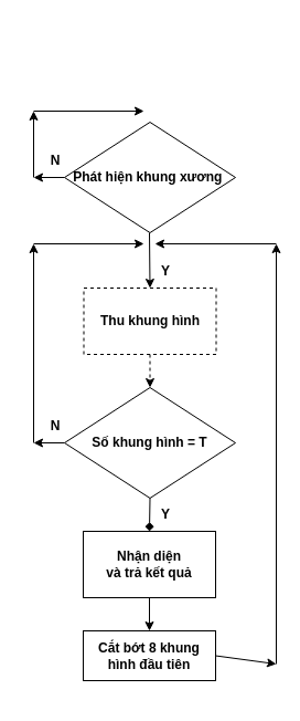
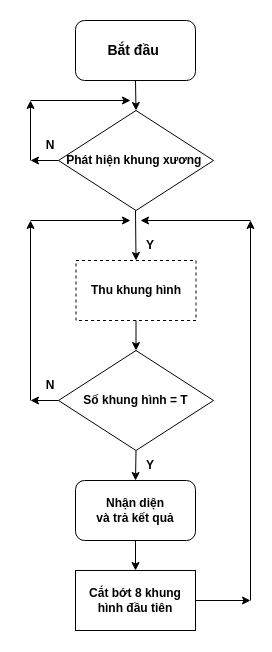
  <mxCell id="0" />
  <mxCell id="1" parent="0" />
+ <mxCell id="2" value="&lt;b&gt;&lt;font style=&quot;font-size: 14px;&quot;&gt;Bắt đầu&amp;nbsp;&lt;/font&gt;&lt;/b&gt;" style="rounded=1;whiteSpace=wrap;html=1;" parent="1" vertex="1"><mxGeometry x="75" y="20" width="120" height="60" as="geometry" /></mxCell>
  <mxCell id="3" value="&lt;b&gt;Thu khung hình&lt;/b&gt;" style="rounded=0;whiteSpace=wrap;html=1;dashed=1;" parent="1" vertex="1"><mxGeometry x="75.5" y="260" width="120" height="60" as="geometry" /></mxCell>
  <mxCell id="4" value="&lt;b&gt;Phát hiện khung xương&amp;nbsp;&lt;/b&gt;" style="rhombus;whiteSpace=wrap;html=1;" parent="1" vertex="1"><mxGeometry x="58" y="110" width="155" height="100" as="geometry" /></mxCell>
  <mxCell id="5" value="&lt;b&gt;Số khung hình = T&lt;/b&gt;" style="rhombus;whiteSpace=wrap;html=1;" parent="1" vertex="1"><mxGeometry x="58" y="350" width="155" height="100" as="geometry" /></mxCell>
+ <mxCell id="6" value="" style="endArrow=classic;html=1;rounded=0;exitX=0.5;exitY=1;exitDx=0;exitDy=0;entryX=0.5;entryY=0;entryDx=0;entryDy=0;" parent="1" source="2" target="4" edge="1"><mxGeometry width="50" height="50" relative="1" as="geometry"><mxPoint x="110" y="300" as="sourcePoint" /><mxPoint x="160" y="250" as="targetPoint" /></mxGeometry></mxCell>
  <mxCell id="7" value="" style="endArrow=classic;html=1;rounded=0;exitX=0.5;exitY=1;exitDx=0;exitDy=0;entryX=0.5;entryY=0;entryDx=0;entryDy=0;" parent="1" target="3" edge="1"><mxGeometry width="50" height="50" relative="1" as="geometry"><mxPoint x="135" y="210" as="sourcePoint" /><mxPoint x="210" y="240" as="targetPoint" /></mxGeometry></mxCell>
- <mxCell id="8" value="" style="endArrow=classic;html=1;rounded=0;exitX=0.5;exitY=1;exitDx=0;exitDy=0;entryX=0.5;entryY=0;entryDx=0;entryDy=0;dashed=1;" parent="1" source="3" target="5" edge="1"><mxGeometry width="50" height="50" relative="1" as="geometry"><mxPoint x="230" y="350" as="sourcePoint" /><mxPoint x="280" y="300" as="targetPoint" /></mxGeometry></mxCell>
+ <mxCell id="8" value="" style="endArrow=classic;html=1;rounded=0;exitX=0.5;exitY=1;exitDx=0;exitDy=0;entryX=0.5;entryY=0;entryDx=0;entryDy=0;" parent="1" source="3" target="5" edge="1"><mxGeometry width="50" height="50" relative="1" as="geometry"><mxPoint x="230" y="350" as="sourcePoint" /><mxPoint x="280" y="300" as="targetPoint" /></mxGeometry></mxCell>
  <mxCell id="9" value="&lt;b&gt;Y&lt;/b&gt;" style="text;html=1;strokeColor=none;fillColor=none;align=center;verticalAlign=middle;whiteSpace=wrap;rounded=0;" parent="1" vertex="1"><mxGeometry x="120" y="230" width="60" height="30" as="geometry" /></mxCell>
  <mxCell id="10" value="" style="endArrow=classic;html=1;rounded=0;exitX=0;exitY=0.5;exitDx=0;exitDy=0;" parent="1" source="4" edge="1"><mxGeometry width="50" height="50" relative="1" as="geometry"><mxPoint x="110" y="300" as="sourcePoint" /><mxPoint x="30" y="160" as="targetPoint" /></mxGeometry></mxCell>
  <mxCell id="11" value="" style="endArrow=classic;html=1;rounded=0;" parent="1" edge="1"><mxGeometry width="50" height="50" relative="1" as="geometry"><mxPoint x="30" y="160" as="sourcePoint" /><mxPoint x="30" y="100" as="targetPoint" /></mxGeometry></mxCell>
  <mxCell id="12" value="" style="endArrow=classic;html=1;rounded=0;" parent="1" edge="1"><mxGeometry width="50" height="50" relative="1" as="geometry"><mxPoint x="30" y="100" as="sourcePoint" /><mxPoint x="130" y="100" as="targetPoint" /></mxGeometry></mxCell>
  <mxCell id="13" value="&lt;b&gt;N&lt;/b&gt;" style="text;html=1;strokeColor=none;fillColor=none;align=center;verticalAlign=middle;whiteSpace=wrap;rounded=0;" parent="1" vertex="1"><mxGeometry x="20" y="130" width="60" height="30" as="geometry" /></mxCell>
- <mxCell id="14" value="&lt;b&gt;Nhận diện&lt;br&gt;và trả kết quả&lt;br&gt;&lt;/b&gt;" style="rounded=0;whiteSpace=wrap;html=1;" parent="1" vertex="1"><mxGeometry x="75" y="480" width="120" height="60" as="geometry" /></mxCell>
- <mxCell id="15" value="" style="endArrow=diamond;html=1;rounded=0;exitX=0.5;exitY=1;exitDx=0;exitDy=0;entryX=0.5;entryY=0;entryDx=0;entryDy=0;" parent="1" source="5" target="14" edge="1"><mxGeometry width="50" height="50" relative="1" as="geometry"><mxPoint x="110" y="500" as="sourcePoint" /><mxPoint x="160" y="450" as="targetPoint" /></mxGeometry></mxCell>
+ <mxCell id="14" value="&lt;b&gt;Nhận diện&lt;br&gt;và trả kết quả&lt;br&gt;&lt;/b&gt;" style="whiteSpace=wrap;html=1;rounded=1;" parent="1" vertex="1"><mxGeometry x="75" y="480" width="120" height="60" as="geometry" /></mxCell>
+ <mxCell id="15" value="" style="endArrow=classic;html=1;rounded=0;exitX=0.5;exitY=1;exitDx=0;exitDy=0;entryX=0.5;entryY=0;entryDx=0;entryDy=0;" parent="1" source="5" target="14" edge="1"><mxGeometry width="50" height="50" relative="1" as="geometry"><mxPoint x="110" y="500" as="sourcePoint" /><mxPoint x="160" y="450" as="targetPoint" /></mxGeometry></mxCell>
  <mxCell id="16" value="&lt;b&gt;Y&lt;/b&gt;" style="text;html=1;strokeColor=none;fillColor=none;align=center;verticalAlign=middle;whiteSpace=wrap;rounded=0;" parent="1" vertex="1"><mxGeometry x="120" y="450" width="60" height="30" as="geometry" /></mxCell>
  <mxCell id="17" value="" style="endArrow=classic;html=1;rounded=0;exitX=0;exitY=0.5;exitDx=0;exitDy=0;" parent="1" source="5" edge="1"><mxGeometry width="50" height="50" relative="1" as="geometry"><mxPoint x="110" y="300" as="sourcePoint" /><mxPoint x="30" y="400" as="targetPoint" /></mxGeometry></mxCell>
  <mxCell id="18" value="" style="endArrow=classic;html=1;rounded=0;" parent="1" edge="1"><mxGeometry width="50" height="50" relative="1" as="geometry"><mxPoint x="30" y="400" as="sourcePoint" /><mxPoint x="30" y="220" as="targetPoint" /></mxGeometry></mxCell>
  <mxCell id="19" value="" style="endArrow=classic;html=1;rounded=0;" parent="1" edge="1"><mxGeometry width="50" height="50" relative="1" as="geometry"><mxPoint x="30" y="220" as="sourcePoint" /><mxPoint x="130" y="220" as="targetPoint" /></mxGeometry></mxCell>
  <mxCell id="20" value="&lt;b&gt;N&lt;/b&gt;" style="text;html=1;strokeColor=none;fillColor=none;align=center;verticalAlign=middle;whiteSpace=wrap;rounded=0;" parent="1" vertex="1"><mxGeometry x="20" y="370" width="60" height="30" as="geometry" /></mxCell>
- <mxCell id="21" value="&lt;b&gt;Cắt bớt 8 khung hình đầu tiên&lt;/b&gt;" style="rounded=0;whiteSpace=wrap;html=1;" parent="1" vertex="1"><mxGeometry x="75" y="570" width="120" height="45" as="geometry" /></mxCell>
+ <mxCell id="21" value="&lt;b&gt;Cắt bớt 8 khung hình đầu tiên&lt;/b&gt;" style="rounded=0;whiteSpace=wrap;html=1;" parent="1" vertex="1"><mxGeometry x="75" y="570" width="120" height="60" as="geometry" /></mxCell>
  <mxCell id="22" value="" style="endArrow=classic;html=1;rounded=0;exitX=0.5;exitY=1;exitDx=0;exitDy=0;entryX=0.5;entryY=0;entryDx=0;entryDy=0;" parent="1" source="14" target="21" edge="1"><mxGeometry width="50" height="50" relative="1" as="geometry"><mxPoint x="110" y="700" as="sourcePoint" /><mxPoint x="160" y="650" as="targetPoint" /></mxGeometry></mxCell>
  <mxCell id="23" value="" style="endArrow=classic;html=1;rounded=0;exitX=1;exitY=0.5;exitDx=0;exitDy=0;" parent="1" source="21" edge="1"><mxGeometry width="50" height="50" relative="1" as="geometry"><mxPoint x="110" y="500" as="sourcePoint" /><mxPoint x="250" y="600" as="targetPoint" /></mxGeometry></mxCell>
  <mxCell id="24" value="" style="endArrow=classic;html=1;rounded=0;" parent="1" edge="1"><mxGeometry width="50" height="50" relative="1" as="geometry"><mxPoint x="250" y="600" as="sourcePoint" /><mxPoint x="250" y="220" as="targetPoint" /></mxGeometry></mxCell>
  <mxCell id="25" value="" style="endArrow=classic;html=1;rounded=0;" parent="1" edge="1"><mxGeometry width="50" height="50" relative="1" as="geometry"><mxPoint x="250" y="220" as="sourcePoint" /><mxPoint x="140" y="220" as="targetPoint" /></mxGeometry></mxCell>
